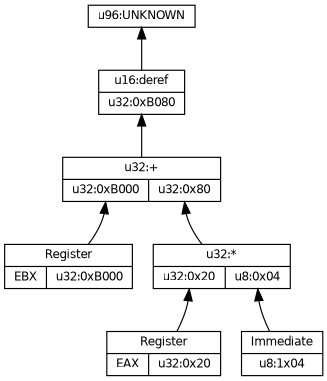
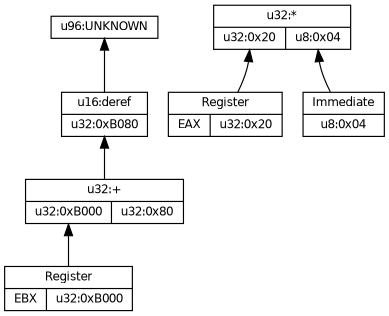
  digraph {
    node [color=black fontname=Helvetica fontsize=10 shape=record]
    edge [arrowhead=open color=black dir=back fontname=Helvetica fontsize=10 labelfontname=Helvetica labelfontsize=10]
    n1 [height=0.2 label="u96:UNKNOWN" width=0.4]
    n2 [height=0.2 label="{{u16:deref}|u32:0xB080}" width=0.4]
    n3 [height=0.2 label="{u32:+ | {<arg1> u32:0xB000|<arg2>u32:0x80} }" width=0.4]
    n4 [height=0.2 label="{ u32:*| {<arg1> u32:0x20 |<arg2> u8:0x04 } }" width=0.4]
    n5 [height=0.2 label="{ Register| { EBX | u32:0xB000}}" width=0.4]
    n6 [height=0.2 label="{Register|{ EAX | u32:0x20}}" width=0.4]
-   n7 [height=0.2 label="{Immediate|{ u8:1x04}}" width=0.4]
+   n7 [height=0.2 label="{Immediate|{ u8:0x04}}" width=0.4]
    n1 -> n2
    n2 -> n3
-   n3 -> n4 [tailport=arg2]
    n3 -> n5 [tailport=arg1]
    n4 -> n6 [tailport=arg1]
    n4 -> n7 [tailport=arg2]
  }
